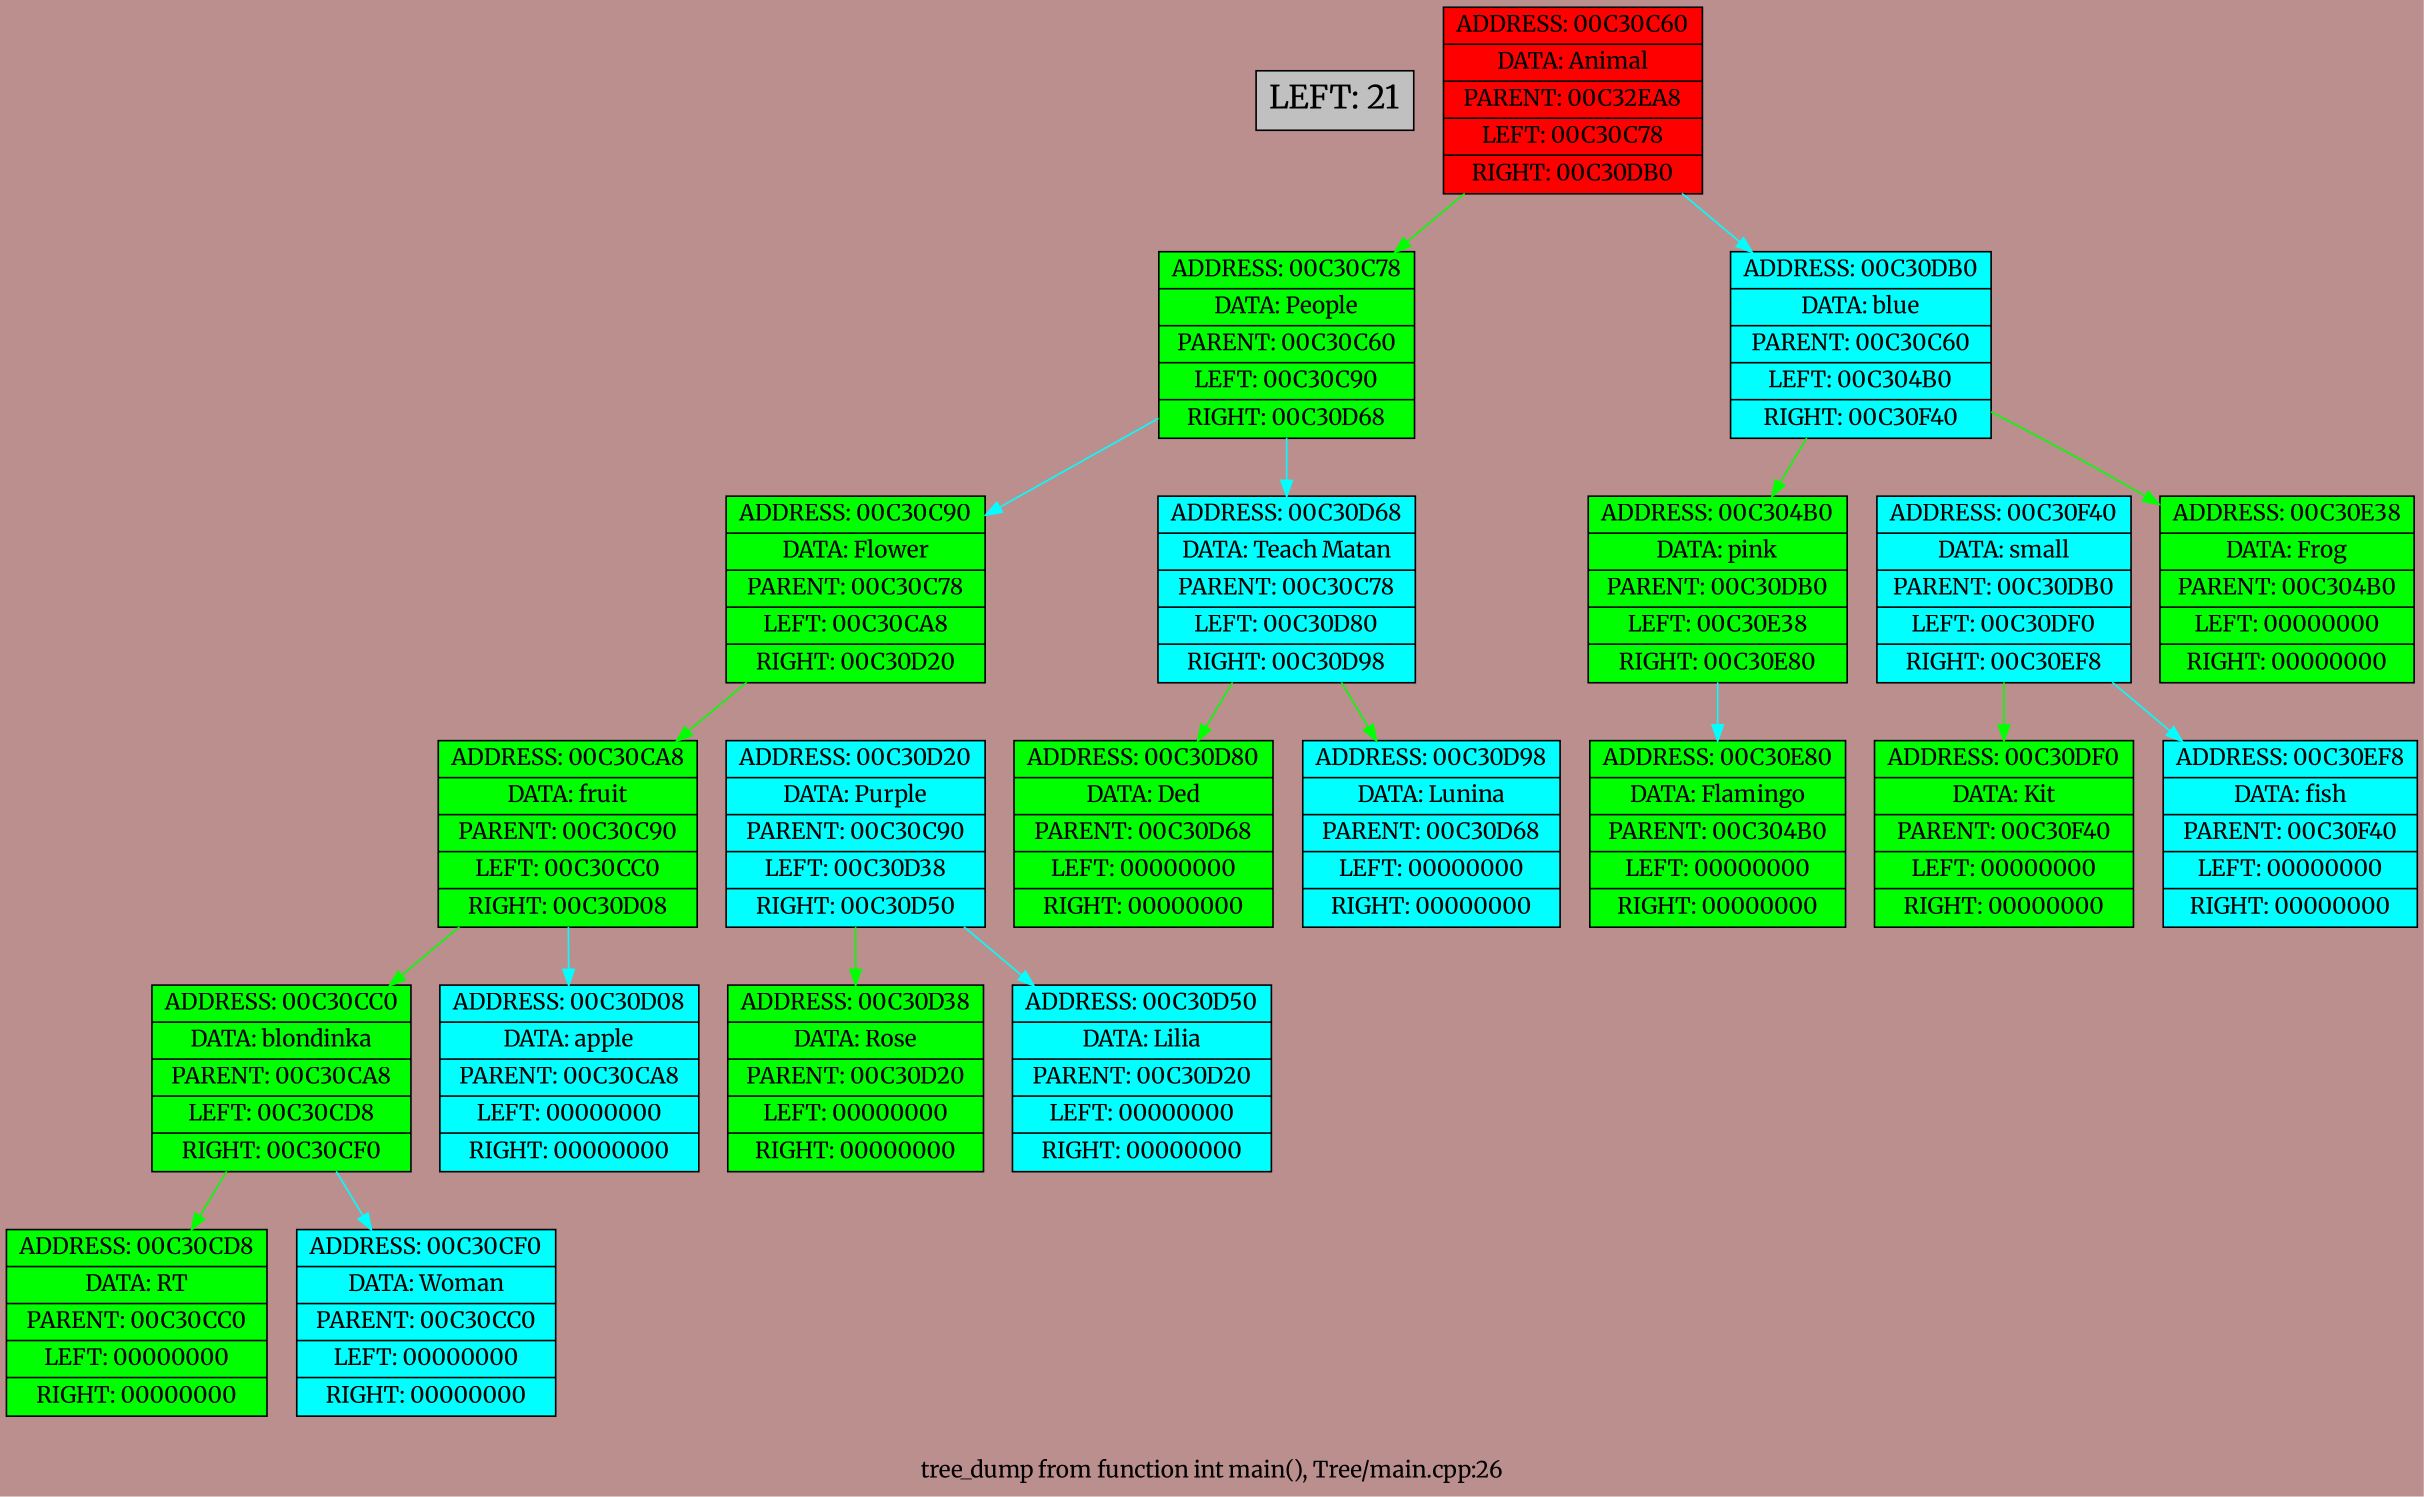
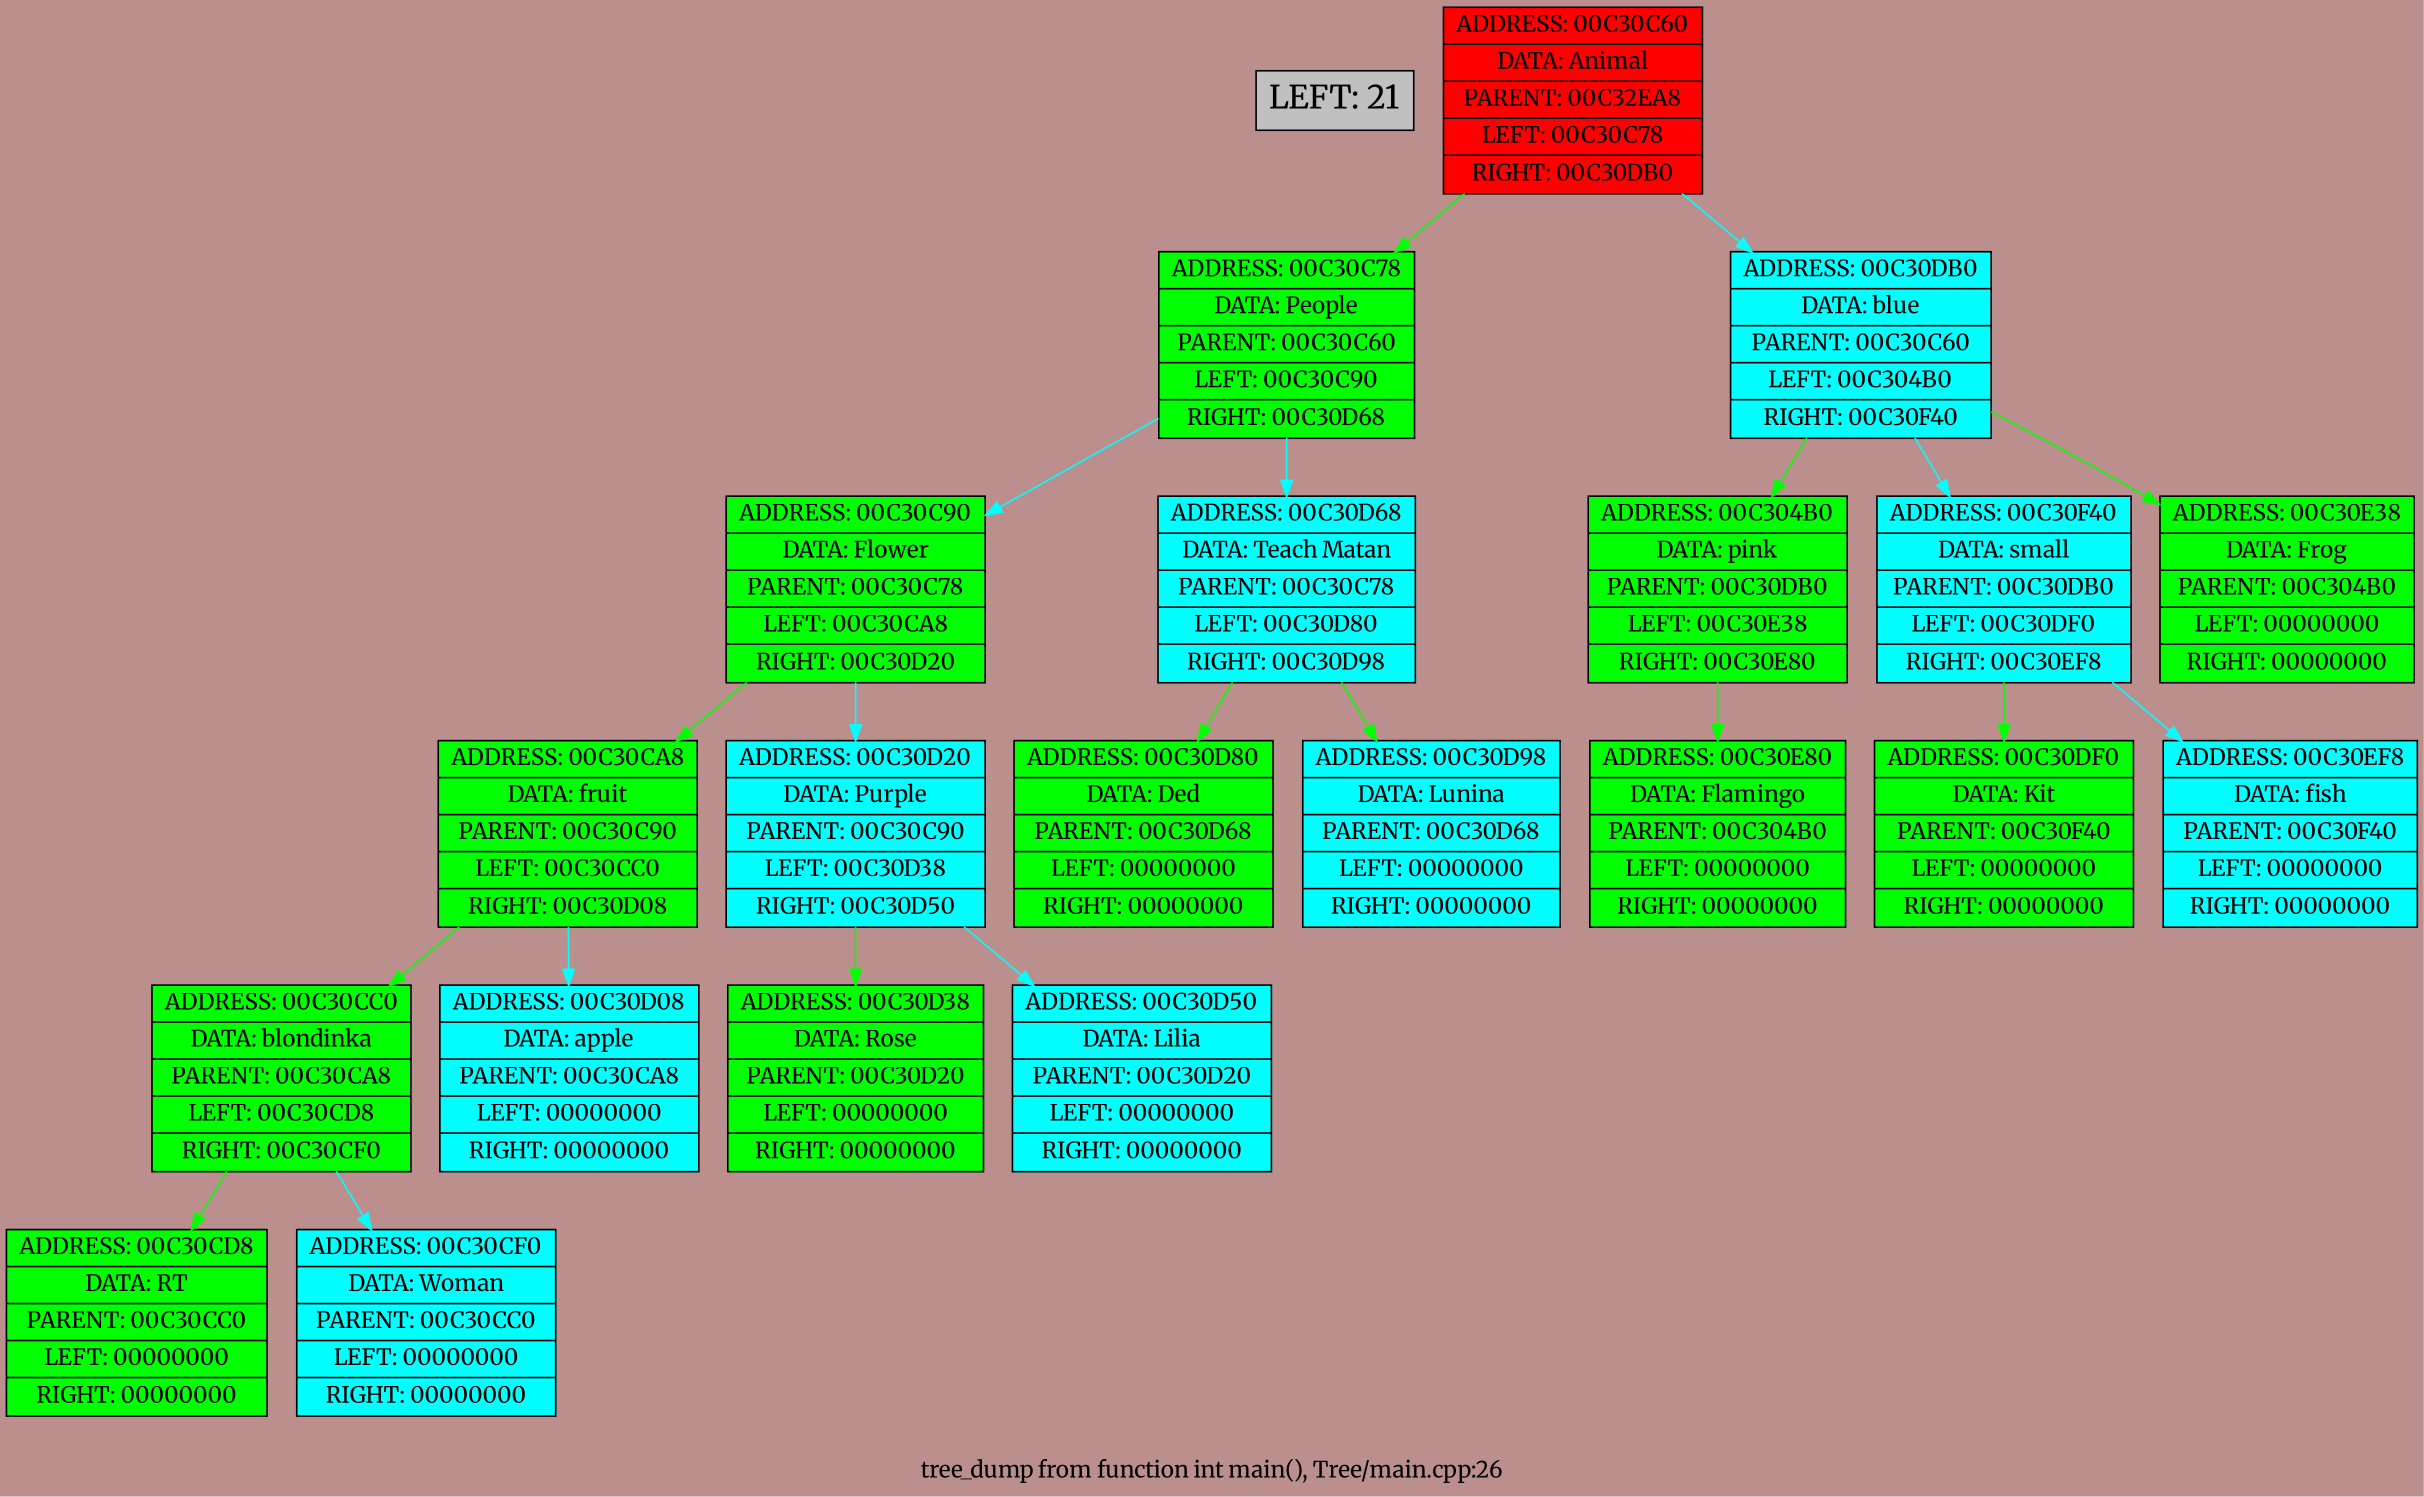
  digraph {
    bgcolor=RosyBrown
    fontname=Merriweather
    label="tree_dump from function int main(), Tree/main.cpp:26"
    rankdir=HR
    node [fillcolor=lime fontname=Merriweather shape=record style=filled]
    edge [color=lime fontname=Merriweather]
    n1 [fillcolor=grey fontcolor=black fontsize=20 label="LEFT: 21"]
    n2 [fillcolor=red label=" {ADDRESS: 00C30C60 | DATA: Animal | PARENT: 00C32EA8 | LEFT: 00C30C78 | RIGHT: 00C30DB0}"]
    n3 [label=" {ADDRESS: 00C30C78 | DATA: People | PARENT: 00C30C60 | LEFT: 00C30C90 | RIGHT: 00C30D68}"]
    n4 [fillcolor=aqua label=" {ADDRESS: 00C30DB0 | DATA: blue | PARENT: 00C30C60 | LEFT: 00C304B0 | RIGHT: 00C30F40}"]
    n5 [label=" {ADDRESS: 00C30C90 | DATA: Flower | PARENT: 00C30C78 | LEFT: 00C30CA8 | RIGHT: 00C30D20}"]
    n6 [fillcolor=aqua label=" {ADDRESS: 00C30D68 | DATA: Teach Matan | PARENT: 00C30C78 | LEFT: 00C30D80 | RIGHT: 00C30D98}"]
    n7 [label=" {ADDRESS: 00C304B0 | DATA: pink | PARENT: 00C30DB0 | LEFT: 00C30E38 | RIGHT: 00C30E80}"]
    n8 [fillcolor=aqua label=" {ADDRESS: 00C30F40 | DATA: small | PARENT: 00C30DB0 | LEFT: 00C30DF0 | RIGHT: 00C30EF8}"]
    n9 [label=" {ADDRESS: 00C30E38 | DATA: Frog | PARENT: 00C304B0 | LEFT: 00000000 | RIGHT: 00000000}"]
    n10 [label=" {ADDRESS: 00C30CA8 | DATA: fruit | PARENT: 00C30C90 | LEFT: 00C30CC0 | RIGHT: 00C30D08}"]
    n11 [fillcolor=aqua label=" {ADDRESS: 00C30D20 | DATA: Purple | PARENT: 00C30C90 | LEFT: 00C30D38 | RIGHT: 00C30D50}"]
    n12 [label=" {ADDRESS: 00C30D80 | DATA: Ded | PARENT: 00C30D68 | LEFT: 00000000 | RIGHT: 00000000}"]
    n13 [fillcolor=aqua label=" {ADDRESS: 00C30D98 | DATA: Lunina | PARENT: 00C30D68 | LEFT: 00000000 | RIGHT: 00000000}"]
    n14 [label=" {ADDRESS: 00C30CC0 | DATA: blondinka | PARENT: 00C30CA8 | LEFT: 00C30CD8 | RIGHT: 00C30CF0}"]
    n15 [fillcolor=aqua label=" {ADDRESS: 00C30D08 | DATA: apple | PARENT: 00C30CA8 | LEFT: 00000000 | RIGHT: 00000000}"]
    n16 [label=" {ADDRESS: 00C30D38 | DATA: Rose | PARENT: 00C30D20 | LEFT: 00000000 | RIGHT: 00000000}"]
    n17 [fillcolor=aqua label=" {ADDRESS: 00C30D50 | DATA: Lilia | PARENT: 00C30D20 | LEFT: 00000000 | RIGHT: 00000000}"]
    n18 [label=" {ADDRESS: 00C30CD8 | DATA: RT | PARENT: 00C30CC0 | LEFT: 00000000 | RIGHT: 00000000}"]
    n19 [fillcolor=aqua label=" {ADDRESS: 00C30CF0 | DATA: Woman | PARENT: 00C30CC0 | LEFT: 00000000 | RIGHT: 00000000}"]
    n20 [label=" {ADDRESS: 00C30E80 | DATA: Flamingo | PARENT: 00C304B0 | LEFT: 00000000 | RIGHT: 00000000}"]
    n21 [label=" {ADDRESS: 00C30DF0 | DATA: Kit | PARENT: 00C30F40 | LEFT: 00000000 | RIGHT: 00000000}"]
    n22 [fillcolor=aqua label=" {ADDRESS: 00C30EF8 | DATA: fish | PARENT: 00C30F40 | LEFT: 00000000 | RIGHT: 00000000}"]
    n2 -> n3
    n2 -> n4 [color=aqua]
    n3 -> n5 [color=aqua]
    n3 -> n6 [color=aqua]
    n4 -> n7
+   n4 -> n8 [color=aqua]
    n4 -> n9
    n5 -> n10
+   n5 -> n11 [color=aqua]
    n6 -> n12
    n6 -> n13
-   n7 -> n20 [color=aqua]
+   n7 -> n20
    n8 -> n21
    n8 -> n22 [color=aqua]
    n10 -> n14
    n10 -> n15 [color=aqua]
    n11 -> n16
    n11 -> n17 [color=aqua]
    n14 -> n18
    n14 -> n19 [color=aqua]
  }
